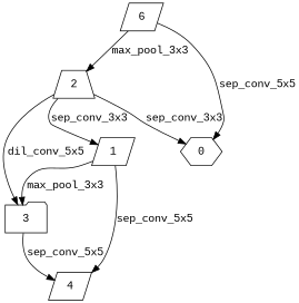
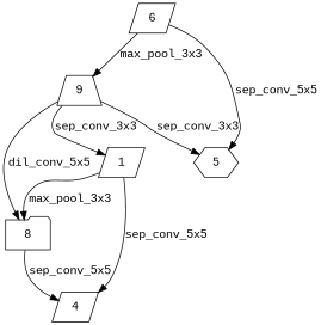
  digraph {
    fontname="Liberation Mono"
    node [fontname="Liberation Mono" shape=parallelogram]
    edge [fontname="Liberation Mono"]
    n1 [label=6]
-   2 [shape=trapezium]
-   5 [shape=hexagon label=0]
-   3 [shape=folder]
+   2 [shape=trapezium label=9]
+   5 [shape=hexagon]
+   3 [shape=folder label=8]
    1
    4
    n1 -> 2 [label=max_pool_3x3]
    n1 -> 5 [label=sep_conv_5x5]
    2 -> 5 [label=sep_conv_3x3]
    2 -> 3 [label=dil_conv_5x5]
    2 -> 1 [label=sep_conv_3x3]
    3 -> 4 [label=sep_conv_5x5]
    1 -> 3 [label=max_pool_3x3]
    1 -> 4 [label=sep_conv_5x5]
  }
